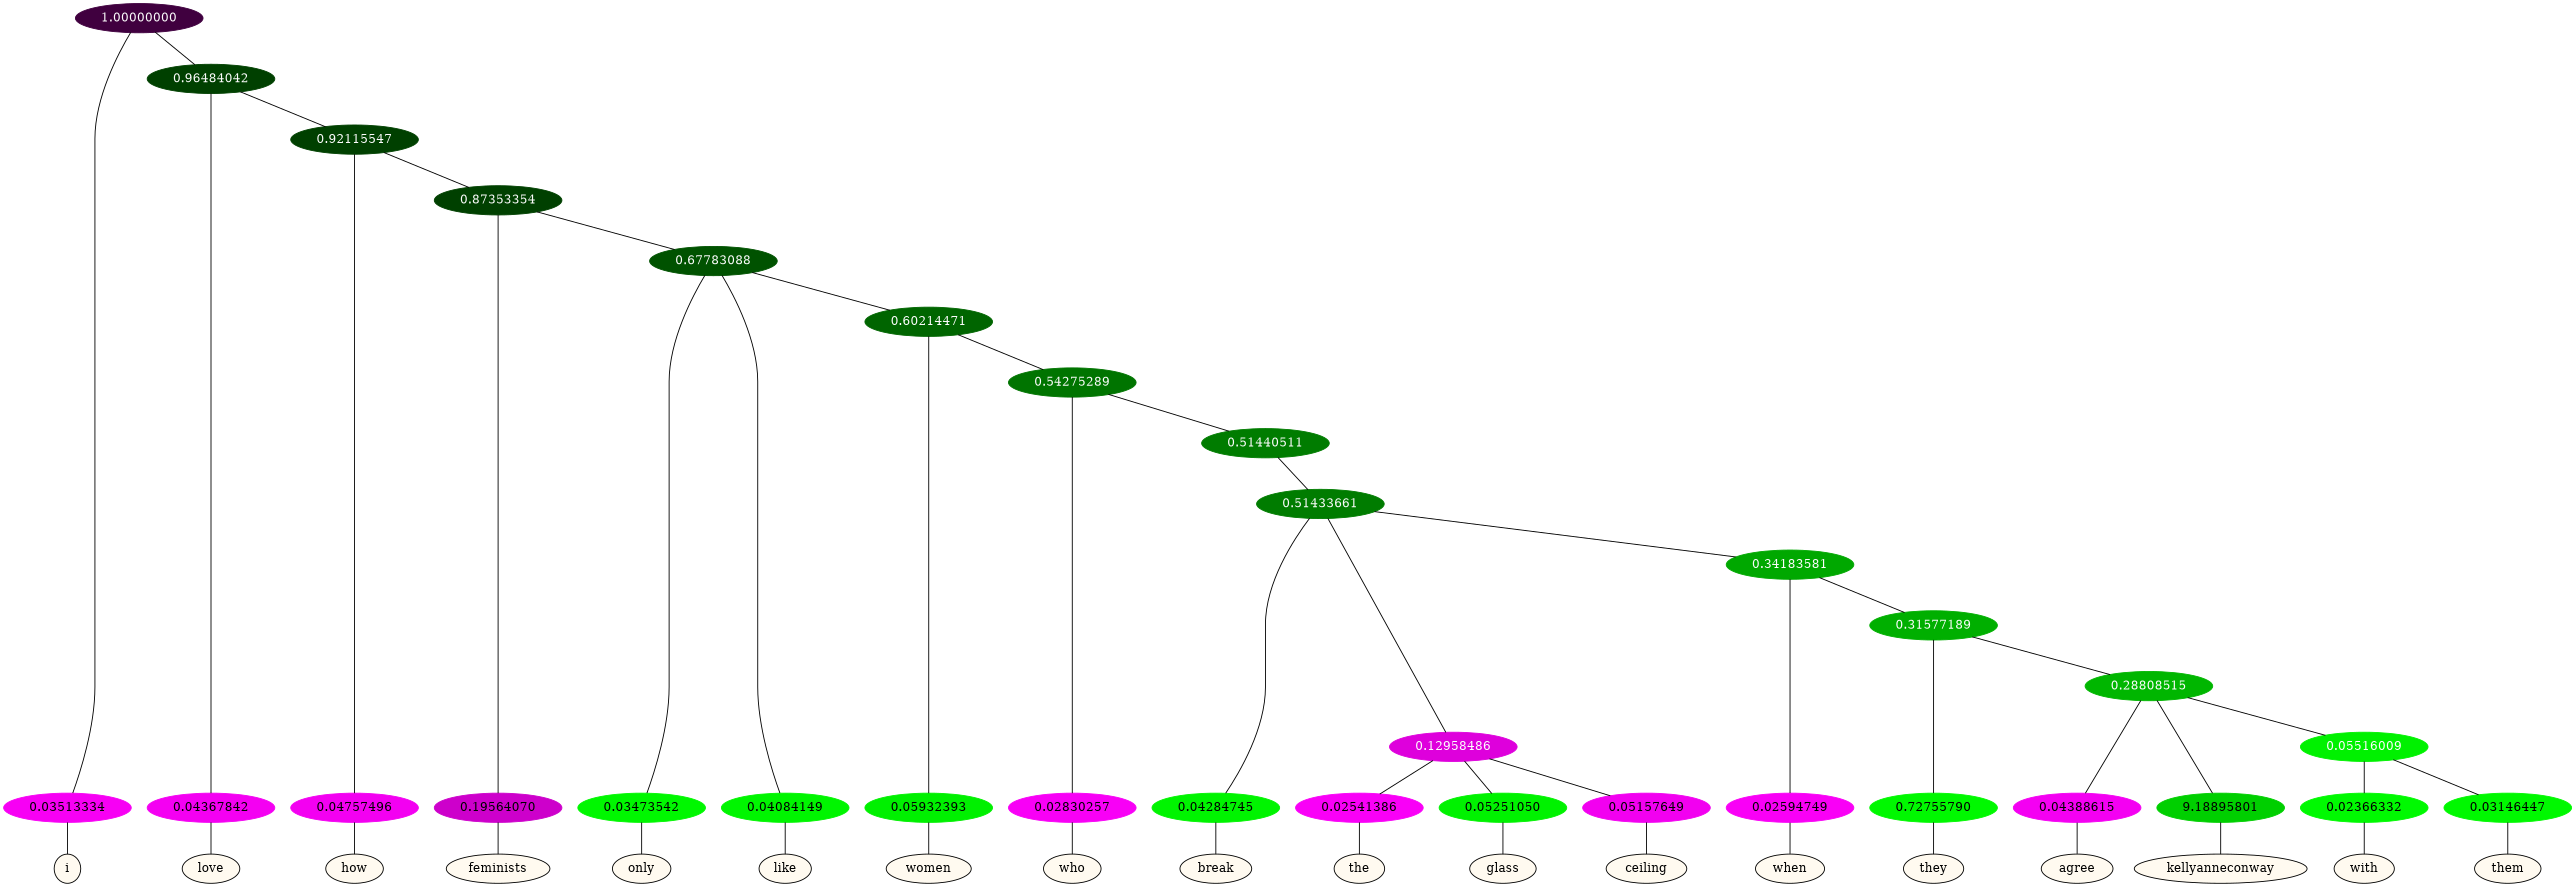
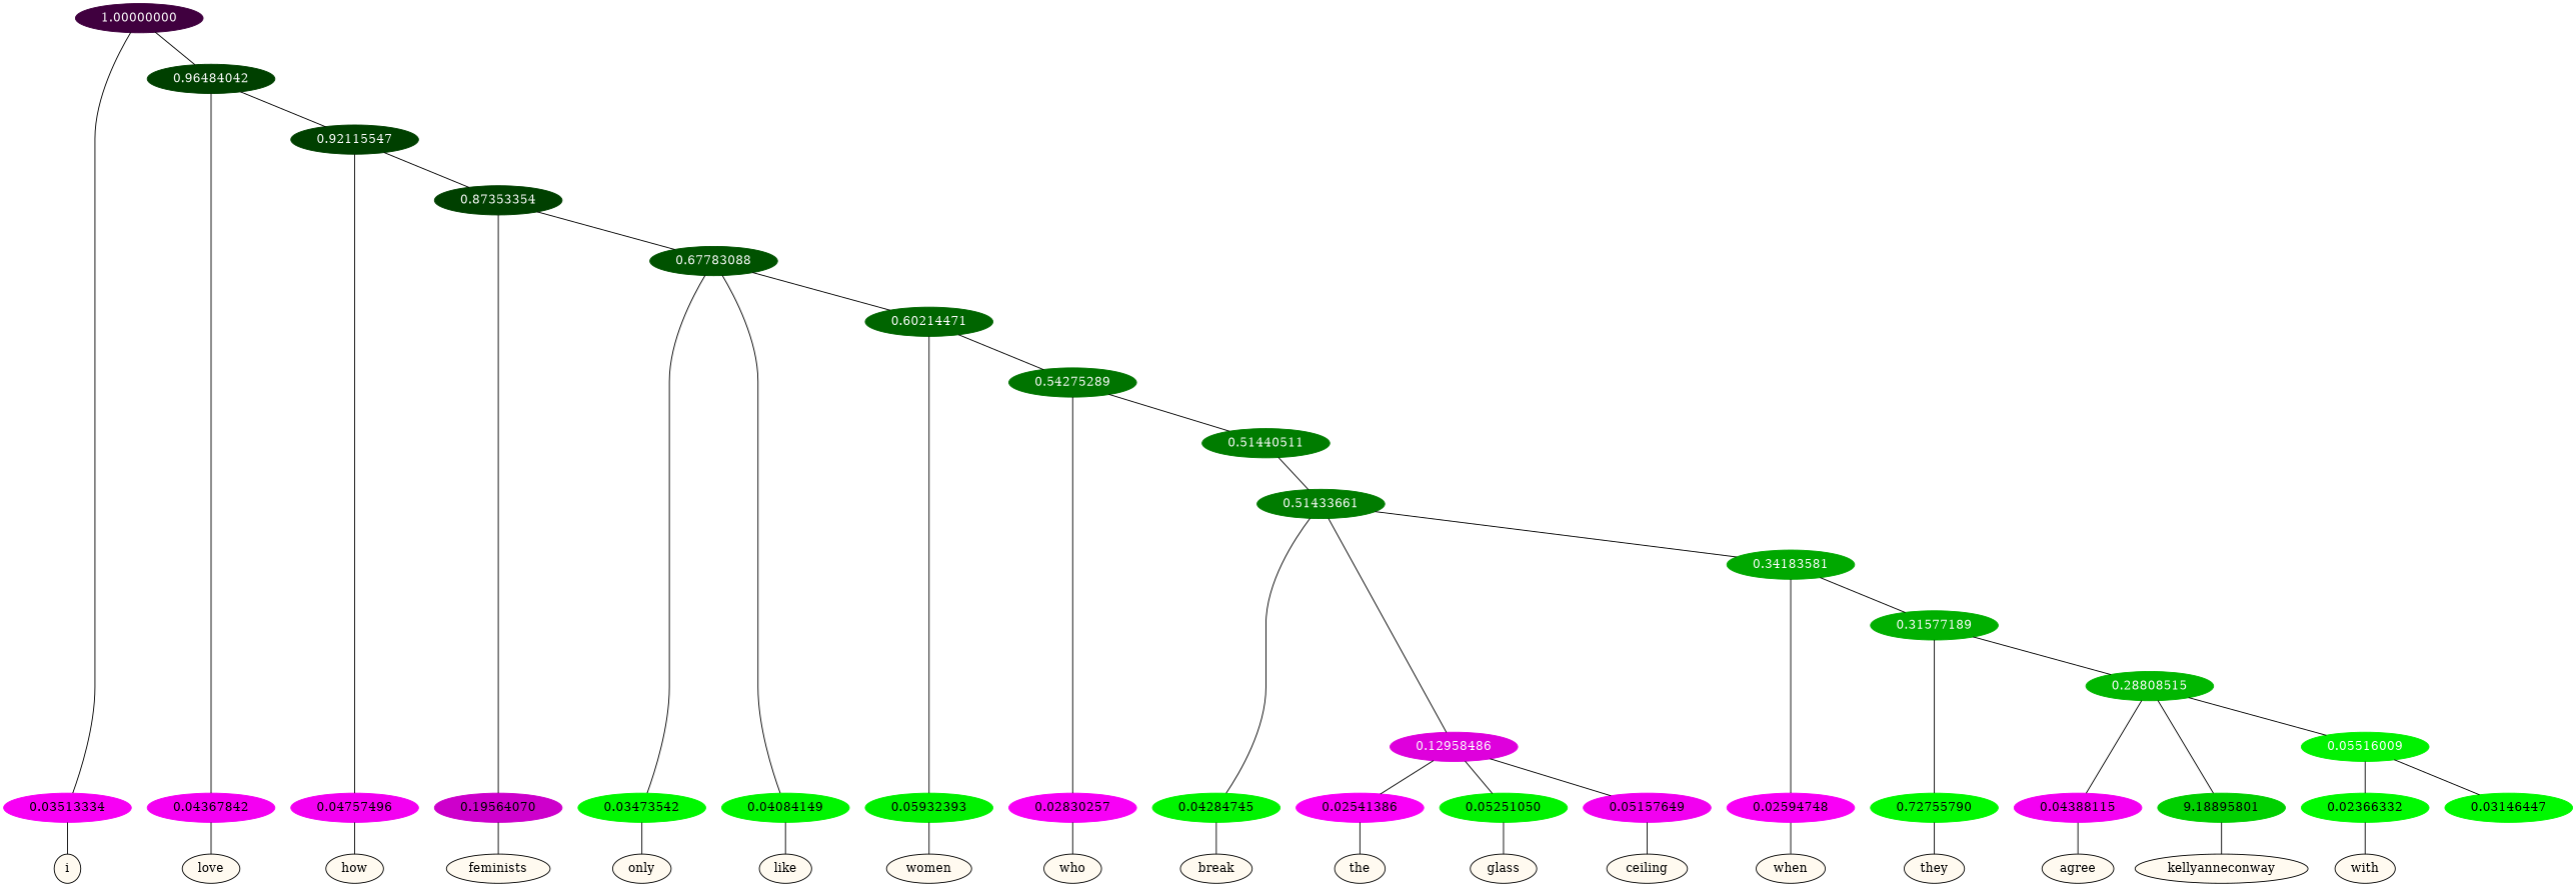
  graph {
    node [color=black format=png nodesep=0.001 ordering=out overlap_scaling=0.01 ranksep=0.001 style=filled]
    n1 [fillcolor=floralwhite height=0.15 label=i style="filled,solid" width=0.15]
    n2 [fillcolor=floralwhite height=0.15 label=love style="filled,solid" width=0.15]
    n3 [fillcolor=floralwhite height=0.15 label=how style="filled,solid" width=0.15]
    n4 [fillcolor=floralwhite height=0.15 label=feminists style="filled,solid" width=0.15]
    n5 [fillcolor=floralwhite height=0.15 label=only style="filled,solid" width=0.15]
    n6 [fillcolor=floralwhite height=0.15 label=like style="filled,solid" width=0.15]
    n7 [fillcolor=floralwhite height=0.15 label=women style="filled,solid" width=0.15]
    n8 [fillcolor=floralwhite height=0.15 label=who style="filled,solid" width=0.15]
    n9 [fillcolor=floralwhite height=0.15 label=break style="filled,solid" width=0.15]
    n10 [fillcolor=floralwhite height=0.15 label=the style="filled,solid" width=0.15]
    n11 [fillcolor=floralwhite height=0.15 label=glass style="filled,solid" width=0.15]
    n12 [fillcolor=floralwhite height=0.15 label=ceiling style="filled,solid" width=0.15]
    n13 [fillcolor=floralwhite height=0.15 label=when style="filled,solid" width=0.15]
    n14 [fillcolor=floralwhite height=0.15 label=they style="filled,solid" width=0.15]
    n15 [fillcolor=floralwhite height=0.15 label=agree style="filled,solid" width=0.15]
    n16 [fillcolor=floralwhite height=0.15 label=with style="filled,solid" width=0.15]
-   n17 [fillcolor=floralwhite height=0.15 label=them style="filled,solid" width=0.15]
    n18 [fillcolor=floralwhite height=0.15 label=kellyanneconway style="filled,solid" width=0.15]
    n19 [color="0.835 1.000 0.965" fontcolor=black height=0.15 label=0.03513334 width=0.15]
    n20 [color="0.835 1.000 0.956" fontcolor=black height=0.15 label=0.04367842 width=0.15]
    n21 [color="0.835 1.000 0.952" fontcolor=black height=0.15 label=0.04757496 width=0.15]
    n22 [color="0.835 1.000 0.804" fontcolor=black height=0.15 label=0.19564070 width=0.15]
    n23 [color="0.334 1.000 0.965" fontcolor=black height=0.15 label=0.03473542 width=0.15]
    n24 [color="0.334 1.000 0.959" fontcolor=black height=0.15 label=0.04084149 width=0.15]
    n25 [color="0.334 1.000 0.941" fontcolor=black height=0.15 label=0.05932393 width=0.15]
    n26 [color="0.835 1.000 0.972" fontcolor=black height=0.15 label=0.02830257 width=0.15]
    n27 [color="0.334 1.000 0.957" fontcolor=black height=0.15 label=0.04284745 width=0.15]
    n28 [color="0.835 1.000 0.975" fontcolor=black height=0.15 label=0.02541386 width=0.15]
    n29 [color="0.334 1.000 0.947" fontcolor=black height=0.15 label=0.05251050 width=0.15]
    n30 [color="0.835 1.000 0.948" fontcolor=black height=0.15 label=0.05157649 width=0.15]
-   n31 [color="0.835 1.000 0.974" fontcolor=black height=0.15 label=0.02594749 width=0.15]
+   n31 [color="0.835 1.000 0.974" fontcolor=black height=0.15 label=0.02594748 width=0.15]
    n32 [color="0.334 1.000 0.972" fontcolor=black height=0.15 label=0.72755790 width=0.15]
-   n33 [color="0.835 1.000 0.956" fontcolor=black height=0.15 label=0.04388615 width=0.15]
+   n33 [color="0.835 1.000 0.956" fontcolor=black height=0.15 label=0.04388115 width=0.15]
    n34 [color="0.334 1.000 0.976" fontcolor=black height=0.15 label=0.02366332 width=0.15]
    n35 [color="0.334 1.000 0.969" fontcolor=black height=0.15 label=0.03146447 width=0.15]
    n36 [color="0.334 1.000 0.811" fontcolor=black height=0.15 label=9.18895801 width=0.15]
    n37 [color="0.835 1.000 0.250" fontcolor=grey99 height=0.15 label=1.00000000 width=0.15]
    n38 [color="0.334 1.000 0.250" fontcolor=grey99 height=0.15 label=0.96484042 width=0.15]
    n39 [color="0.334 1.000 0.250" fontcolor=grey99 height=0.15 label=0.92115547 width=0.15]
    n40 [color="0.334 1.000 0.250" fontcolor=grey99 height=0.15 label=0.87353354 width=0.15]
    n41 [color="0.334 1.000 0.322" fontcolor=grey99 height=0.15 label=0.67783088 width=0.15]
    n42 [color="0.334 1.000 0.398" fontcolor=grey99 height=0.15 label=0.60214471 width=0.15]
    n43 [color="0.334 1.000 0.457" fontcolor=grey99 height=0.15 label=0.54275289 width=0.15]
    n44 [color="0.334 1.000 0.486" fontcolor=grey99 height=0.15 label=0.51440511 width=0.15]
    n45 [color="0.334 1.000 0.486" fontcolor=grey99 height=0.15 label=0.51433661 width=0.15]
    n46 [color="0.835 1.000 0.870" fontcolor=grey99 height=0.15 label=0.12958486 width=0.15]
    n47 [color="0.334 1.000 0.658" fontcolor=grey99 height=0.15 label=0.34183581 width=0.15]
    n48 [color="0.334 1.000 0.684" fontcolor=grey99 height=0.15 label=0.31577189 width=0.15]
    n49 [color="0.334 1.000 0.712" fontcolor=grey99 height=0.15 label=0.28808515 width=0.15]
    n50 [color="0.334 1.000 0.945" fontcolor=grey99 height=0.15 label=0.05516009 width=0.15]
    subgraph sub_1 {
      rank=same
      n1
      n2
      n3
      n4
      n5
      n6
      n7
      n8
      n9
      n10
      n11
      n12
      n13
      n14
      n15
      n16
-     n17
      n18
    }
    subgraph sub_2 {
      rank=same
      n19
      n20
      n21
      n22
      n23
      n24
      n25
      n26
      n27
      n28
      n29
      n30
      n31
      n32
      n33
      n34
      n35
      n36
    }
    n19 -- n1
    n20 -- n2
    n21 -- n3
    n22 -- n4
    n23 -- n5
    n24 -- n6
    n25 -- n7
    n26 -- n8
    n27 -- n9
    n28 -- n10
    n29 -- n11
    n30 -- n12
    n31 -- n13
    n32 -- n14
    n33 -- n15
    n34 -- n16
-   n35 -- n17
    n36 -- n18
    n37 -- n19
    n37 -- n38
    n38 -- n20
    n38 -- n39
    n39 -- n21
    n39 -- n40
    n40 -- n22
    n40 -- n41
    n41 -- n23
    n41 -- n24
    n41 -- n42
    n42 -- n25
    n42 -- n43
    n43 -- n26
    n43 -- n44
    n44 -- n45
    n45 -- n27
    n45 -- n46
    n45 -- n47
    n46 -- n28
    n46 -- n29
    n46 -- n30
    n47 -- n31
    n47 -- n48
    n48 -- n32
    n48 -- n49
    n49 -- n33
    n49 -- n36
    n49 -- n50
    n50 -- n34
    n50 -- n35
  }
